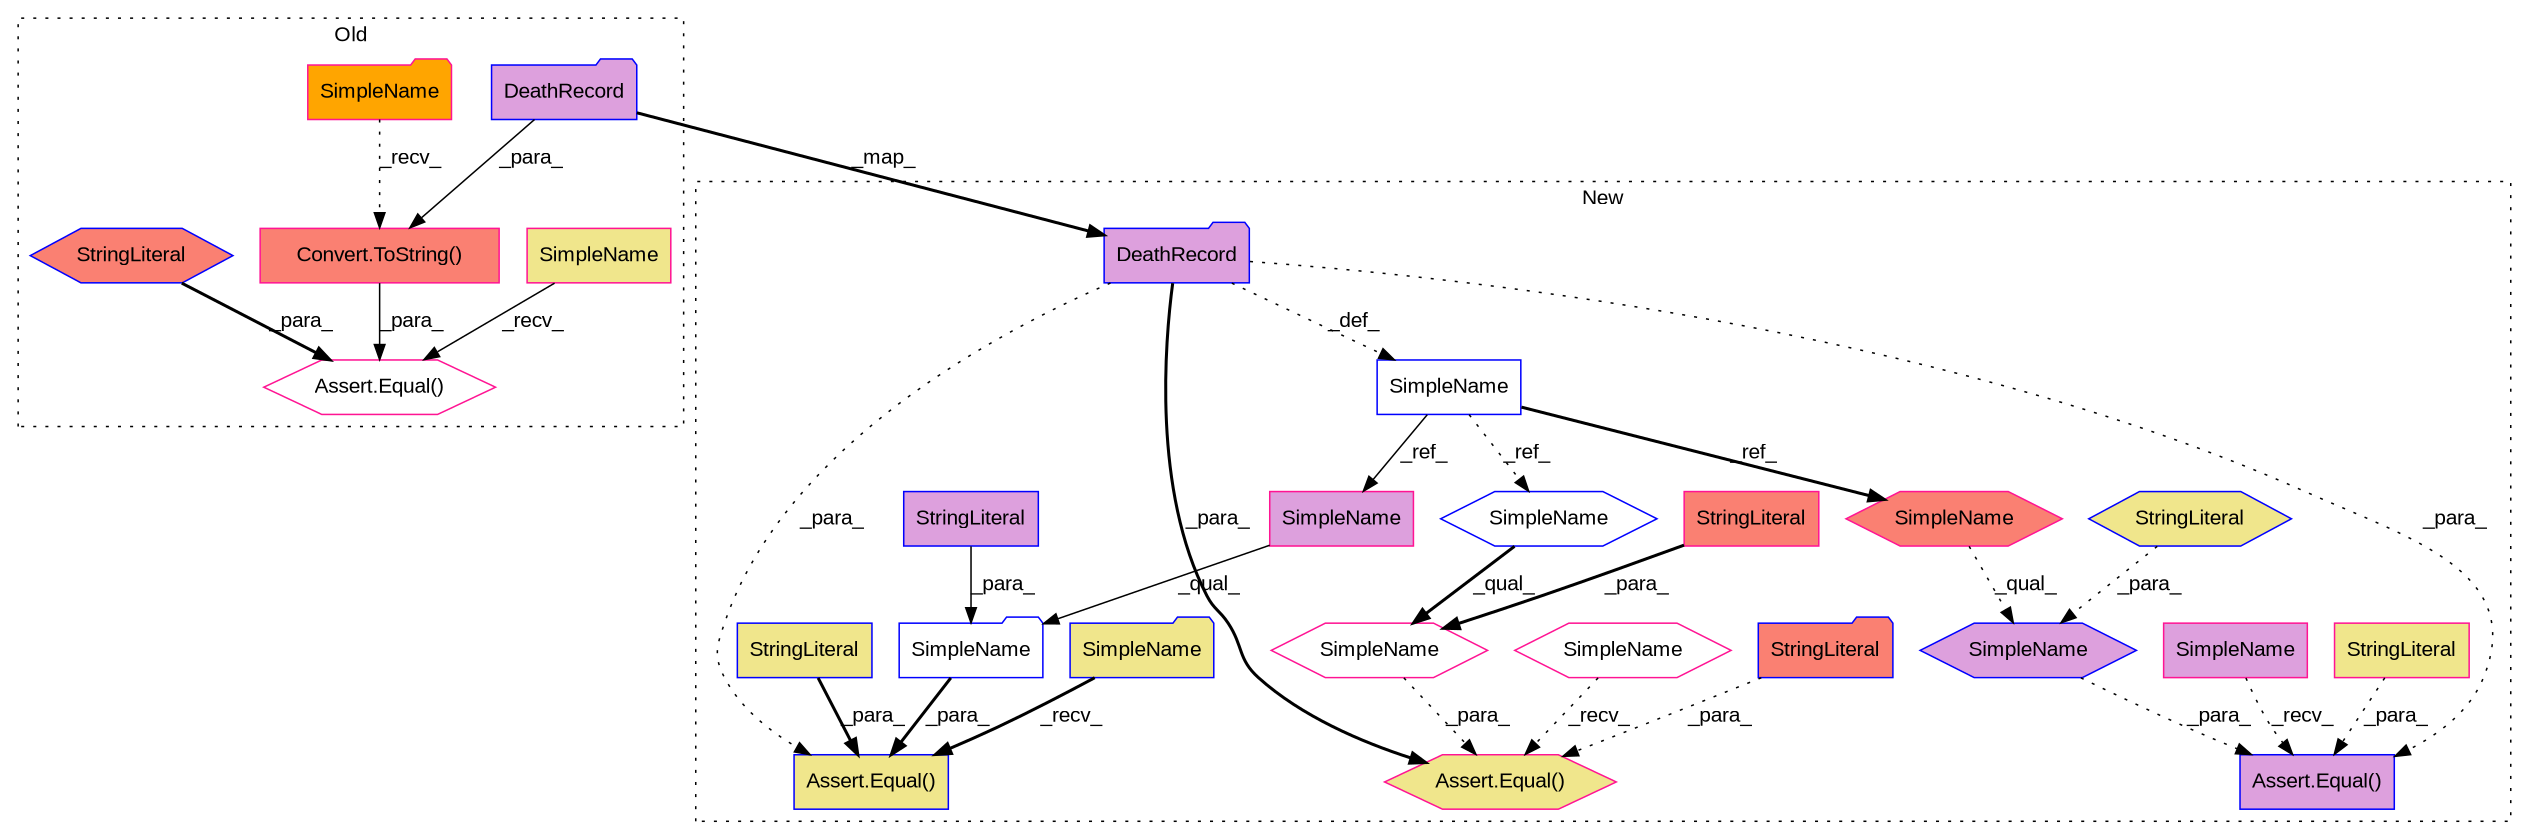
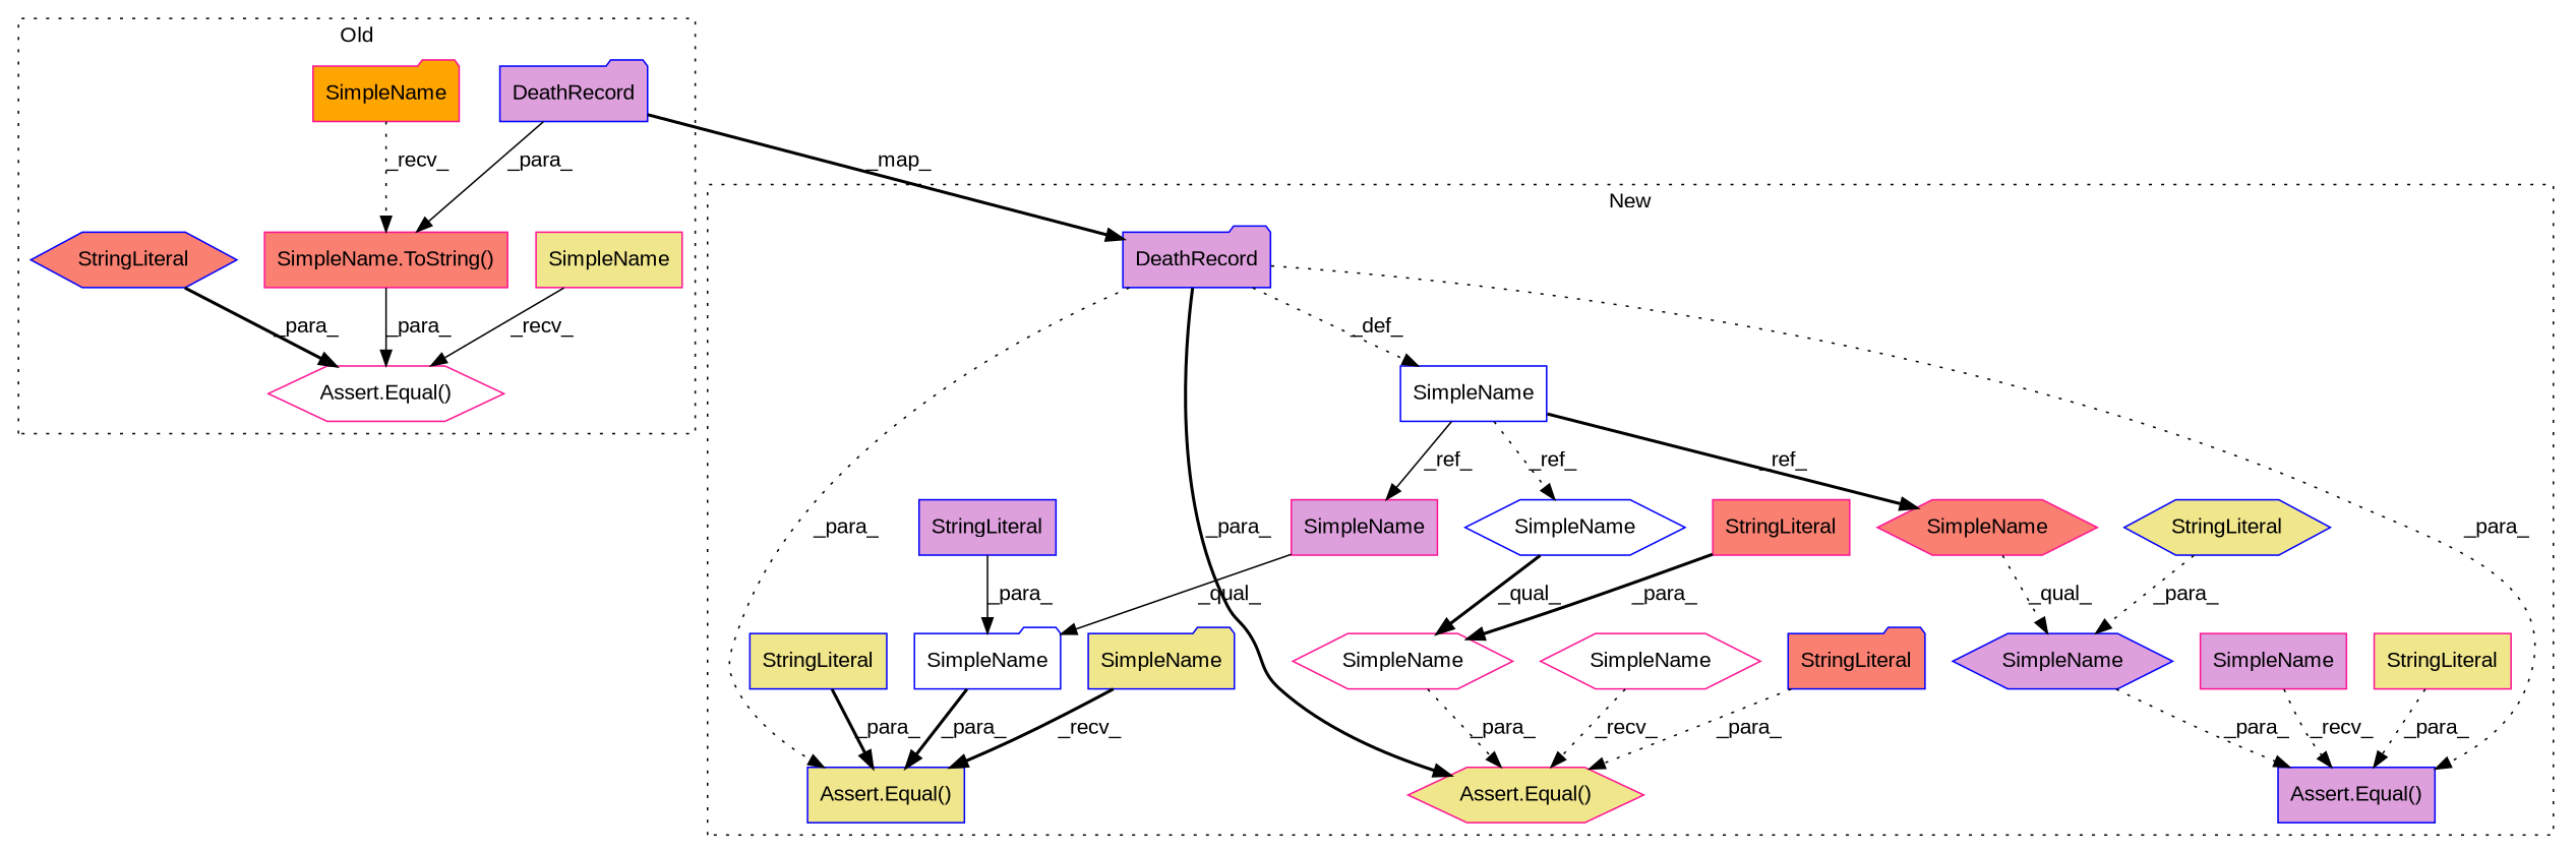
  digraph {
    fontname="Liberation Sans"
    node [a=42 l=14 shape=box style=filled fillcolor=plum color=blue fontname="Liberation Sans"]
    edge [style=dotted fontname="Liberation Sans"]
    n1 [a=11 label=DeathRecord s=4869 shape=folder]
-   n2 [a=32 l="9,1" label="Convert.ToString()" s="4860,4927" fillcolor=salmon color=deeppink]
+   n2 [a=32 l="9,1" label="SimpleName.ToString()" s="4860,4927" fillcolor=salmon color=deeppink]
    n3 [a=32 l="6,1" label="Assert.Equal()" s="4803,4928" shape=hexagon fillcolor=white color=deeppink]
    n4 [a=45 l=41 label=StringLiteral s=4809 shape=hexagon fillcolor=salmon]
    n5 [l=6 label=SimpleName s=4796 fillcolor=khaki color=deeppink]
    n6 [l=7 label=SimpleName s=4852 shape=folder fillcolor=orange color=deeppink]
    n7 [a=11 label=DeathRecord s=5383 shape=folder]
    n8 [label=SimpleName s=5366 fillcolor=white]
    n9 [l="15,1" label=SimpleName s="5559,5582" shape=hexagon fillcolor=white color=deeppink]
    n10 [a=32 l="6,1" label="Assert.Equal()" s="5527,5583" shape=hexagon fillcolor=khaki color=deeppink]
    n11 [l="15,1" label=SimpleName s="5482,5503" shape=folder fillcolor=white]
    n12 [a=32 l="6,1" label="Assert.Equal()" s="5463,5504" fillcolor=khaki]
    n13 [l="15,1" label=SimpleName s="5618,5642" shape=hexagon]
    n14 [a=32 l="6,1" label="Assert.Equal()" s="5606,5643"]
    n15 [a=45 l=4 label=StringLiteral s=5612 fillcolor=khaki color=deeppink]
    n16 [a=45 l=24 label=StringLiteral s=5533 shape=folder fillcolor=salmon]
    n17 [a=45 l=11 label=StringLiteral s=5469 fillcolor=khaki]
    n18 [a=45 l=9 label=StringLiteral s=5633 shape=hexagon fillcolor=khaki]
    n19 [a=45 l=8 label=StringLiteral s=5574 fillcolor=salmon color=deeppink]
    n20 [a=45 l=6 label=StringLiteral s=5497]
    n21 [label=SimpleName s=5618 shape=hexagon fillcolor=salmon color=deeppink]
    n22 [label=SimpleName s=5559 shape=hexagon fillcolor=white]
    n23 [label=SimpleName s=5482 color=deeppink]
    n24 [l=6 label=SimpleName s=5599 color=deeppink]
    n25 [l=6 label=SimpleName s=5520 shape=hexagon fillcolor=white color=deeppink]
    n26 [l=6 label=SimpleName s=5456 shape=folder fillcolor=khaki]
    subgraph cluster_1 {
      label=Old
      style=dotted
      n1
      n2
      n3
      n4
      n5
      n6
    }
    subgraph cluster_2 {
      label=New
      style=dotted
      n7
      n8
      n9
      n10
      n11
      n12
      n13
      n14
      n15
      n16
      n17
      n18
      n19
      n20
      n21
      n22
      n23
      n24
      n25
      n26
    }
    n1 -> n2 [label=_para_ style=solid]
    n1 -> n7 [label=_map_ style=bold]
    n2 -> n3 [label=_para_ style=solid]
    n4 -> n3 [label=_para_ style=bold]
    n5 -> n3 [label=_recv_ style=solid]
    n6 -> n2 [label=_recv_]
    n7 -> n8 [label=_def_]
    n7 -> n10 [label=_para_ style=bold]
    n7 -> n12 [label=_para_]
    n7 -> n14 [label=_para_]
    n8 -> n21 [label=_ref_ style=bold]
    n8 -> n22 [label=_ref_]
    n8 -> n23 [label=_ref_ style=solid]
    n9 -> n10 [label=_para_]
    n11 -> n12 [label=_para_ style=bold]
    n13 -> n14 [label=_para_]
    n15 -> n14 [label=_para_]
    n16 -> n10 [label=_para_]
    n17 -> n12 [label=_para_ style=bold]
    n18 -> n13 [label=_para_]
    n19 -> n9 [label=_para_ style=bold]
    n20 -> n11 [label=_para_ style=solid]
    n21 -> n13 [label=_qual_]
    n22 -> n9 [label=_qual_ style=bold]
    n23 -> n11 [label=_qual_ style=solid]
    n24 -> n14 [label=_recv_]
    n25 -> n10 [label=_recv_]
    n26 -> n12 [label=_recv_ style=bold]
  }
